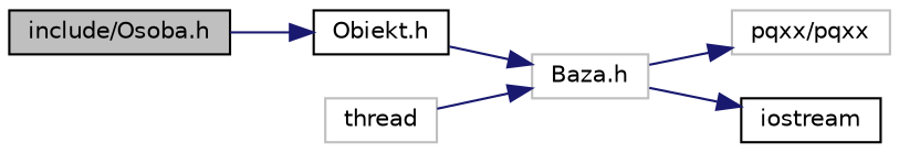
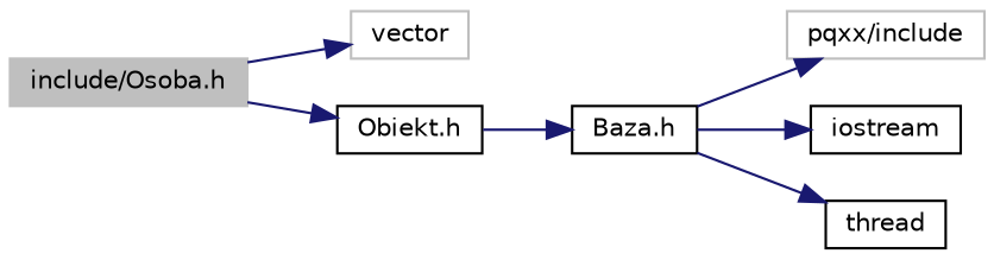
  digraph {
    rankdir=LR
    node [color=black fillcolor=white fontname=Helvetica fontsize=10 shape=record style=filled]
    edge [color=midnightblue fontname=Helvetica fontsize=10 labelfontname=Helvetica labelfontsize=10 style=solid]
-   n1 [fillcolor=grey75 fontcolor=black height=0.2 label="include/Osoba.h" width=0.4]
+   n1 [color=grey75 fillcolor=grey75 fontcolor=black height=0.2 label="include/Osoba.h" width=0.4]
+   n2 [color=grey75 height=0.2 label=vector width=0.4]
    n3 [height=0.2 label="Obiekt.h" width=0.4]
-   n4 [color=grey75 height=0.2 label="Baza.h" width=0.4]
-   n5 [color=grey75 height=0.2 label="pqxx/pqxx" width=0.4]
+   n4 [height=0.2 label="Baza.h" width=0.4]
+   n5 [color=grey75 height=0.2 label="pqxx/include" width=0.4]
    n6 [height=0.2 label=iostream width=0.4]
-   n7 [color=grey75 height=0.2 label=thread width=0.4]
+   n7 [height=0.2 label=thread width=0.4]
+   n1 -> n2
    n1 -> n3
    n3 -> n4
    n4 -> n5
    n4 -> n6
-   n7 -> n4
+   n4 -> n7
  }
